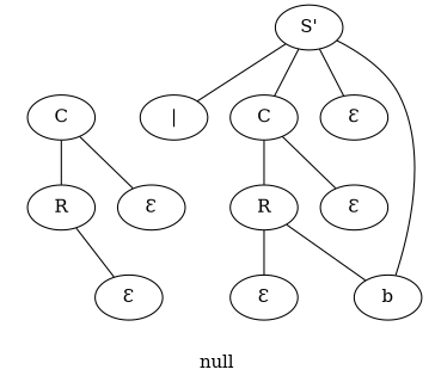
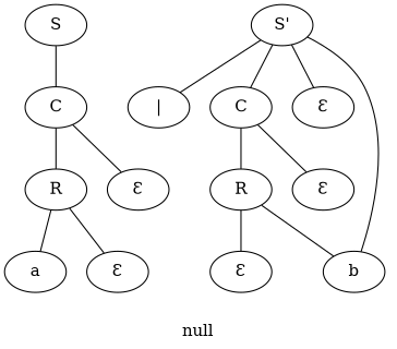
  graph {
    label=null
+   n1 [label=S]
    n2 [label=C]
    n3 [label=R]
    n4 [label="Ɛ"]
    n5 [label="S'"]
    n6 [label="|"]
    n7 [label=C]
    n8 [label="Ɛ"]
+   n9 [label=a]
    n10 [label="Ɛ"]
    n11 [label=R]
    n12 [label="Ɛ"]
    n13 [label=b]
    n14 [label="Ɛ"]
+   n1 -- n2
    n2 -- n3
    n2 -- n4
+   n3 -- n9
    n3 -- n10
    n5 -- n6
    n5 -- n7
    n5 -- n8
    n7 -- n11
    n7 -- n12
    n11 -- n13
    n11 -- n14
    n13 -- n5
  }
